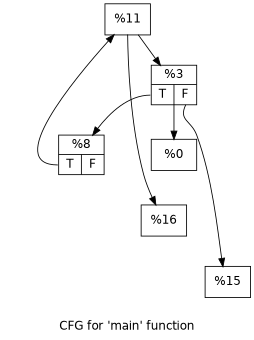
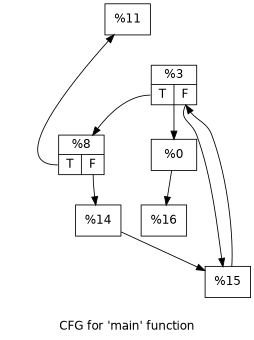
  digraph {
    fontname="DejaVu Sans"
    label="CFG for 'main' function"
    node [fontname="DejaVu Sans" shape=record]
    edge [fontname="DejaVu Sans"]
    n1 [label="{%0}"]
    n2 [label="{%3|{<s0>T|<s1>F}}"]
    n3 [label="{%8|{<s0>T|<s1>F}}"]
    n4 [label="{%15}"]
    n5 [label="{%11}"]
+   n6 [label="{%14}"]
    n7 [label="{%16}"]
    n2 -> n1
    n2 -> n3 [tailport=s0]
    n2 -> n4 [tailport=s1]
    n3 -> n5 [tailport=s0]
-   n5 -> n2
-   n5 -> n7
+   n3 -> n6 [tailport=s1]
+   n4 -> n2
+   n1 -> n7
+   n6 -> n4
  }
